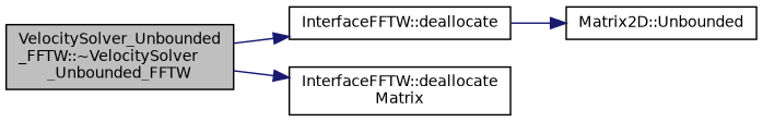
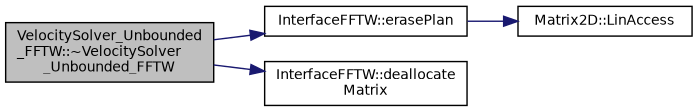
  digraph {
    rankdir=LR
    node [color=black fillcolor=white fontname=Helvetica fontsize=10 shape=record style=filled]
    edge [color=midnightblue fontname=Helvetica fontsize=10 labelfontname=Helvetica labelfontsize=10 style=solid]
    n1 [fillcolor=grey75 fontcolor=black height=0.2 label="VelocitySolver_Unbounded\l_FFTW::~VelocitySolver\l_Unbounded_FFTW" width=0.4]
-   n2 [height=0.2 label="InterfaceFFTW::deallocate" width=0.4]
+   n2 [height=0.2 label="InterfaceFFTW::erasePlan" width=0.4]
    n3 [height=0.2 label="InterfaceFFTW::deallocate\lMatrix" width=0.4]
-   n4 [height=0.2 label="Matrix2D::Unbounded" width=0.4]
+   n4 [height=0.2 label="Matrix2D::LinAccess" width=0.4]
    n1 -> n2
    n1 -> n3
    n2 -> n4
  }
